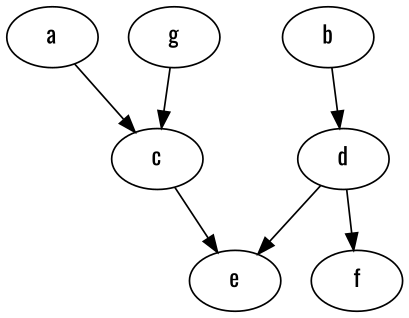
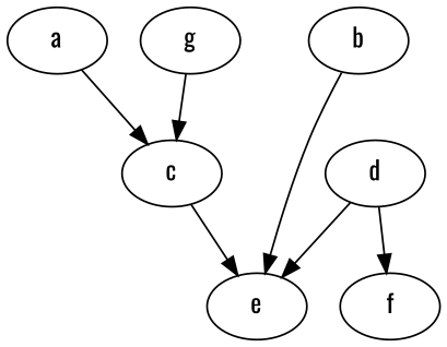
  digraph {
    fontname=Oswald
    node [fontname=Oswald]
    edge [fontname=Oswald]
    a [Weight=6]
    c [Weight=12]
    e [Weight=10]
    b [Weight=7]
    d [Weight=3]
    f [Weight=8]
    g [Weight=5]
    a -> c [Weight=4]
    c -> e [Weight=9]
-   b -> d [Weight=2]
+   b -> e [Weight=2]
    d -> e [Weight=10]
    d -> f [Weight=1]
    g -> c [Weight=3]
  }
